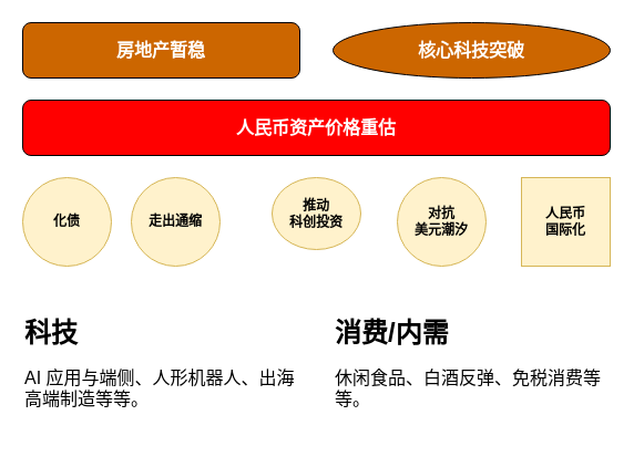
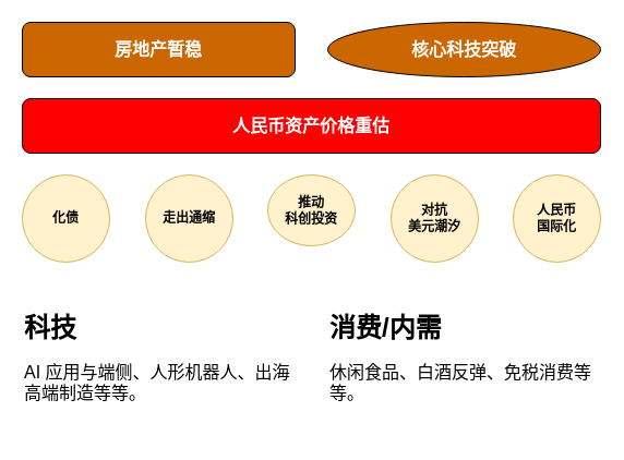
  <mxCell id="0" />
  <mxCell id="1" parent="0" />
  <mxCell id="2" value="人民币资产价格重估" style="rounded=1;whiteSpace=wrap;html=1;fontStyle=1;fillColor=#FF0000;fontColor=#FFFFFF;fontSize=16;" parent="1" vertex="1"><mxGeometry x="20" y="90" width="530" height="50" as="geometry" /></mxCell>
  <mxCell id="3" value="房地产暂稳" style="rounded=1;whiteSpace=wrap;html=1;fontStyle=1;fillColor=#CC6600;fontColor=#FFFFFF;fontSize=16;" parent="1" vertex="1"><mxGeometry x="20" y="20" width="250" height="50" as="geometry" /></mxCell>
  <mxCell id="4" value="核心科技突破" style="ellipse;whiteSpace=wrap;html=1;fontStyle=1;fillColor=#CC6600;fontColor=#FFFFFF;fontSize=16;" parent="1" vertex="1"><mxGeometry x="300" y="20" width="250" height="50" as="geometry" /></mxCell>
  <mxCell id="5" value="化债" style="ellipse;whiteSpace=wrap;html=1;aspect=fixed;fontStyle=1;fillColor=#fff2cc;strokeColor=#d6b656;" parent="1" vertex="1"><mxGeometry x="20" y="160" width="80" height="80" as="geometry" /></mxCell>
- <mxCell id="6" value="走出通缩" style="ellipse;whiteSpace=wrap;html=1;aspect=fixed;fontStyle=1;fillColor=#fff2cc;strokeColor=#d6b656;" parent="1" vertex="1"><mxGeometry x="118" y="160" width="80" height="80" as="geometry" /></mxCell>
+ <mxCell id="6" value="走出通缩" style="ellipse;whiteSpace=wrap;html=1;aspect=fixed;fontStyle=1;fillColor=#fff2cc;strokeColor=#d6b656;" parent="1" vertex="1"><mxGeometry x="133" y="160" width="80" height="80" as="geometry" /></mxCell>
  <mxCell id="7" value="推动&lt;br&gt;科创投资" style="ellipse;whiteSpace=wrap;html=1;aspect=fixed;fontStyle=1;fillColor=#fff2cc;strokeColor=#d6b656;" parent="1" vertex="1"><mxGeometry x="245" y="160" width="80" height="65" as="geometry" /></mxCell>
  <mxCell id="8" value="对抗&lt;br&gt;美元潮汐" style="ellipse;whiteSpace=wrap;html=1;aspect=fixed;fontStyle=1;fillColor=#fff2cc;strokeColor=#d6b656;" parent="1" vertex="1"><mxGeometry x="358" y="160" width="80" height="80" as="geometry" /></mxCell>
- <mxCell id="9" value="&lt;span style=&quot;color: rgb(0, 0, 0);&quot;&gt;人民币&lt;/span&gt;&lt;br&gt;&lt;span style=&quot;color: rgb(0, 0, 0);&quot;&gt;国际化&lt;/span&gt;" style="whiteSpace=wrap;html=1;aspect=fixed;fontStyle=1;fillColor=#fff2cc;strokeColor=#d6b656;rounded=0;" parent="1" vertex="1"><mxGeometry x="470" y="160" width="80" height="80" as="geometry" /></mxCell>
+ <mxCell id="9" value="&lt;span style=&quot;color: rgb(0, 0, 0);&quot;&gt;人民币&lt;/span&gt;&lt;br&gt;&lt;span style=&quot;color: rgb(0, 0, 0);&quot;&gt;国际化&lt;/span&gt;" style="ellipse;whiteSpace=wrap;html=1;aspect=fixed;fontStyle=1;fillColor=#fff2cc;strokeColor=#d6b656;" parent="1" vertex="1"><mxGeometry x="470" y="160" width="80" height="80" as="geometry" /></mxCell>
  <mxCell id="10" value="&lt;h1 style=&quot;margin-top: 0px;&quot;&gt;科技&lt;/h1&gt;&lt;p&gt;&lt;font style=&quot;font-size: 16px;&quot;&gt;AI 应用与端侧、人形机器人、出海高端制造等等。&lt;/font&gt;&lt;/p&gt;" style="text;html=1;whiteSpace=wrap;overflow=hidden;rounded=0;" vertex="1" parent="1"><mxGeometry x="20" y="280" width="250" height="120" as="geometry" /></mxCell>
  <mxCell id="11" value="&lt;h1 style=&quot;margin-top: 0px;&quot;&gt;消费/内需&lt;/h1&gt;&lt;p&gt;&lt;span style=&quot;font-size: 16px;&quot;&gt;休闲食品、白酒反弹、免税消费等等。&lt;/span&gt;&lt;/p&gt;" style="text;html=1;whiteSpace=wrap;overflow=hidden;rounded=0;" vertex="1" parent="1"><mxGeometry x="300" y="280" width="250" height="120" as="geometry" /></mxCell>
